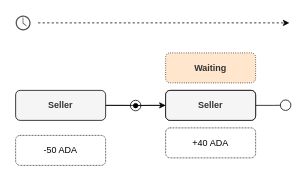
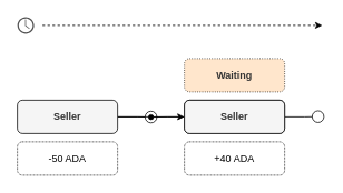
  <mxCell id="0" />
  <mxCell id="1" parent="0" />
  <mxCell id="2" value="&lt;b&gt;Waiting&lt;/b&gt;" style="rounded=1;whiteSpace=wrap;html=1;fillColor=#ffe6cc;strokeColor=#000000;fontColor=#333333;dashed=1;dashPattern=1 2;strokeWidth=1;" parent="1" vertex="1"><mxGeometry x="220" y="70" width="120" height="40" as="geometry" /></mxCell>
  <mxCell id="3" style="edgeStyle=orthogonalEdgeStyle;rounded=0;orthogonalLoop=1;jettySize=auto;html=1;exitX=1;exitY=0.5;exitDx=0;exitDy=0;endArrow=circle;endFill=0;strokeColor=#000000;" parent="1" source="5" edge="1"><mxGeometry relative="1" as="geometry"><mxPoint x="188" y="140.345" as="targetPoint" /><mxPoint x="143" y="140" as="sourcePoint" /></mxGeometry></mxCell>
  <mxCell id="4" value="" style="edgeStyle=orthogonalEdgeStyle;rounded=0;orthogonalLoop=1;jettySize=auto;html=1;" edge="1" parent="1" source="5" target="15"><mxGeometry relative="1" as="geometry" /></mxCell>
  <mxCell id="5" value="&lt;b&gt;Seller&lt;br&gt;&lt;/b&gt;" style="rounded=1;whiteSpace=wrap;html=1;fillColor=#f5f5f5;strokeColor=#000000;fontColor=#333333;" parent="1" vertex="1"><mxGeometry x="20" y="120" width="120" height="40" as="geometry" /></mxCell>
  <mxCell id="6" style="edgeStyle=orthogonalEdgeStyle;rounded=0;orthogonalLoop=1;jettySize=auto;html=1;exitX=1;exitY=0.5;exitDx=0;exitDy=0;entryX=0;entryY=0.5;entryDx=0;entryDy=0;endArrow=classicThin;endFill=1;strokeColor=#000000;" parent="1" source="9" edge="1"><mxGeometry relative="1" as="geometry"><mxPoint x="260" y="140" as="targetPoint" /><Array as="points"><mxPoint x="240" y="140" /><mxPoint x="240" y="140" /></Array></mxGeometry></mxCell>
  <mxCell id="7" style="edgeStyle=orthogonalEdgeStyle;rounded=0;orthogonalLoop=1;jettySize=auto;html=1;exitX=1;exitY=0.5;exitDx=0;exitDy=0;endArrow=circle;endFill=0;strokeColor=#000000;" parent="1" source="9" edge="1"><mxGeometry relative="1" as="geometry"><mxPoint x="388" y="139.66" as="targetPoint" /><mxPoint x="308" y="139.66" as="sourcePoint" /></mxGeometry></mxCell>
  <mxCell id="8" style="edgeStyle=orthogonalEdgeStyle;rounded=0;orthogonalLoop=1;jettySize=auto;html=1;exitX=0;exitY=0.5;exitDx=0;exitDy=0;endArrow=oval;endFill=1;strokeColor=#000000;" parent="1" source="9" edge="1"><mxGeometry relative="1" as="geometry"><mxPoint x="180" y="140.345" as="targetPoint" /></mxGeometry></mxCell>
  <mxCell id="9" value="&lt;b&gt;Script&lt;/b&gt;" style="rounded=1;whiteSpace=wrap;html=1;strokeColor=#000000;" parent="1" vertex="1"><mxGeometry x="220" y="120" width="120" height="40" as="geometry" /></mxCell>
  <mxCell id="10" style="edgeStyle=orthogonalEdgeStyle;rounded=0;orthogonalLoop=1;jettySize=auto;html=1;exitX=0.5;exitY=1;exitDx=0;exitDy=0;strokeColor=#000000;" parent="1" source="2" target="2" edge="1"><mxGeometry relative="1" as="geometry" /></mxCell>
  <mxCell id="11" value="" style="endArrow=classic;html=1;rounded=0;dashed=1;" parent="1" edge="1"><mxGeometry width="50" height="50" relative="1" as="geometry"><mxPoint x="50" y="30" as="sourcePoint" /><mxPoint x="385" y="30" as="targetPoint" /></mxGeometry></mxCell>
  <mxCell id="12" value="" style="sketch=0;pointerEvents=1;shadow=0;dashed=0;html=1;strokeColor=none;fillColor=#505050;labelPosition=center;verticalLabelPosition=bottom;verticalAlign=top;outlineConnect=0;align=center;shape=mxgraph.office.concepts.clock;" parent="1" vertex="1"><mxGeometry x="20" y="20" width="20" height="20" as="geometry" /></mxCell>
- <mxCell id="13" value="-50 ADA" style="rounded=1;whiteSpace=wrap;html=1;strokeWidth=1;dashed=1;dashPattern=1 1;strokeColor=#000000;" parent="1" vertex="1"><mxGeometry x="20" y="180" width="120" height="40" as="geometry" /></mxCell>
+ <mxCell id="13" value="-50 ADA" style="rounded=1;whiteSpace=wrap;html=1;strokeWidth=1;dashed=1;dashPattern=1 1;strokeColor=#000000;" parent="1" vertex="1"><mxGeometry x="20" y="170" width="120" height="40" as="geometry" /></mxCell>
  <mxCell id="14" value="+40 ADA" style="rounded=1;whiteSpace=wrap;html=1;strokeWidth=1;dashed=1;dashPattern=1 1;strokeColor=#000000;" parent="1" vertex="1"><mxGeometry x="220" y="170" width="120" height="40" as="geometry" /></mxCell>
  <mxCell id="15" value="&lt;b&gt;Seller&lt;br&gt;&lt;/b&gt;" style="rounded=1;whiteSpace=wrap;html=1;fillColor=#f5f5f5;strokeColor=#000000;fontColor=#333333;" vertex="1" parent="1"><mxGeometry x="220" y="120" width="120" height="40" as="geometry" /></mxCell>
